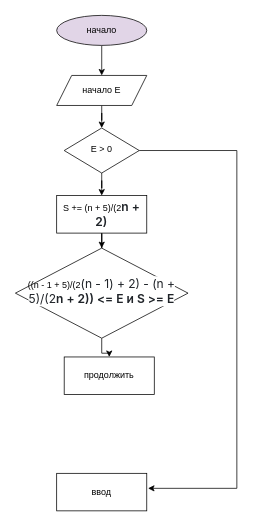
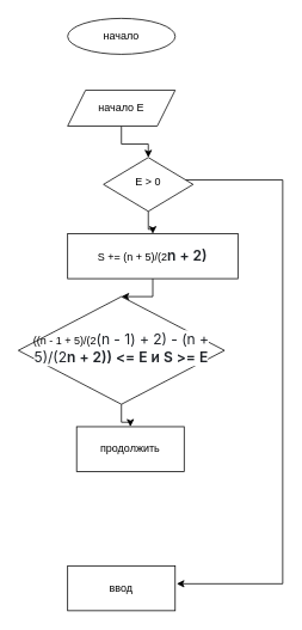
  <mxCell id="0" />
  <mxCell id="1" parent="0" />
- <mxCell id="2" style="edgeStyle=orthogonalEdgeStyle;rounded=0;orthogonalLoop=1;jettySize=auto;html=1;entryX=0.5;entryY=0;entryDx=0;entryDy=0;" edge="1" parent="1" source="3" target="5"><mxGeometry relative="1" as="geometry" /></mxCell>
- <mxCell id="3" value="начало" style="ellipse;whiteSpace=wrap;html=1;fillColor=#e1d5e7;" vertex="1" parent="1"><mxGeometry x="75" y="20" width="120" height="40" as="geometry" /></mxCell>
+ <mxCell id="3" value="начало" style="ellipse;whiteSpace=wrap;html=1;" vertex="1" parent="1"><mxGeometry x="75" y="20" width="120" height="40" as="geometry" /></mxCell>
  <mxCell id="4" style="edgeStyle=orthogonalEdgeStyle;rounded=0;orthogonalLoop=1;jettySize=auto;html=1;entryX=0.5;entryY=0;entryDx=0;entryDy=0;" edge="1" parent="1" source="5" target="8"><mxGeometry relative="1" as="geometry" /></mxCell>
  <mxCell id="5" value="начало E" style="shape=parallelogram;perimeter=parallelogramPerimeter;whiteSpace=wrap;html=1;fixedSize=1;" vertex="1" parent="1"><mxGeometry x="75" y="100" width="120" height="40" as="geometry" /></mxCell>
  <mxCell id="6" style="edgeStyle=orthogonalEdgeStyle;rounded=0;orthogonalLoop=1;jettySize=auto;html=1;entryX=0.5;entryY=0;entryDx=0;entryDy=0;" edge="1" parent="1" source="8" target="10"><mxGeometry relative="1" as="geometry" /></mxCell>
  <mxCell id="7" style="edgeStyle=orthogonalEdgeStyle;rounded=0;orthogonalLoop=1;jettySize=auto;html=1;entryX=1.014;entryY=0.4;entryDx=0;entryDy=0;entryPerimeter=0;" edge="1" parent="1" source="8" target="14"><mxGeometry relative="1" as="geometry"><mxPoint x="305" y="650" as="targetPoint" /><Array as="points"><mxPoint x="315" y="200" /><mxPoint x="315" y="650" /></Array></mxGeometry></mxCell>
- <mxCell id="8" value="E &amp;gt; 0" style="rhombus;whiteSpace=wrap;html=1;shadow=0;fontFamily=Helvetica;fontSize=12;align=center;strokeWidth=1;spacing=6;spacingTop=-4;" vertex="1" parent="1"><mxGeometry x="85" y="170" width="100" height="60" as="geometry" /></mxCell>
+ <mxCell id="8" value="E &amp;gt; 0" style="rhombus;whiteSpace=wrap;html=1;shadow=0;fontFamily=Helvetica;fontSize=12;align=center;strokeWidth=1;spacing=6;spacingTop=-4;" vertex="1" parent="1"><mxGeometry x="115" y="175" width="100" height="60" as="geometry" /></mxCell>
  <mxCell id="9" style="edgeStyle=orthogonalEdgeStyle;rounded=0;orthogonalLoop=1;jettySize=auto;html=1;entryX=0.5;entryY=0;entryDx=0;entryDy=0;" edge="1" parent="1" source="10" target="12"><mxGeometry relative="1" as="geometry" /></mxCell>
- <mxCell id="10" value="S += (n + 5)/(2&lt;span style=&quot;box-sizing: border-box; font-weight: var(--base-text-weight-semibold, 600); color: rgb(31, 35, 40); font-family: -apple-system, BlinkMacSystemFont, &amp;quot;Segoe UI&amp;quot;, &amp;quot;Noto Sans&amp;quot;, Helvetica, Arial, sans-serif, &amp;quot;Apple Color Emoji&amp;quot;, &amp;quot;Segoe UI Emoji&amp;quot;; font-size: 16px; text-align: start; background-color: rgb(255, 255, 255);&quot;&gt;n + 2)&lt;/span&gt;" style="rounded=0;whiteSpace=wrap;html=1;" vertex="1" parent="1"><mxGeometry x="75" y="260" width="120" height="50" as="geometry" /></mxCell>
+ <mxCell id="10" value="S += (n + 5)/(2&lt;span style=&quot;box-sizing: border-box; font-weight: var(--base-text-weight-semibold, 600); color: rgb(31, 35, 40); font-family: -apple-system, BlinkMacSystemFont, &amp;quot;Segoe UI&amp;quot;, &amp;quot;Noto Sans&amp;quot;, Helvetica, Arial, sans-serif, &amp;quot;Apple Color Emoji&amp;quot;, &amp;quot;Segoe UI Emoji&amp;quot;; font-size: 16px; text-align: start; background-color: rgb(255, 255, 255);&quot;&gt;n + 2)&lt;/span&gt;" style="rounded=0;whiteSpace=wrap;html=1;" vertex="1" parent="1"><mxGeometry x="75" y="260" width="190" height="50" as="geometry" /></mxCell>
  <mxCell id="11" style="edgeStyle=orthogonalEdgeStyle;rounded=0;orthogonalLoop=1;jettySize=auto;html=1;entryX=0.5;entryY=0;entryDx=0;entryDy=0;" edge="1" parent="1" source="12" target="13"><mxGeometry relative="1" as="geometry" /></mxCell>
  <mxCell id="12" value="((n - 1 + 5)/(2&lt;span style=&quot;color: rgb(31, 35, 40); font-family: -apple-system, BlinkMacSystemFont, &amp;quot;Segoe UI&amp;quot;, &amp;quot;Noto Sans&amp;quot;, Helvetica, Arial, sans-serif, &amp;quot;Apple Color Emoji&amp;quot;, &amp;quot;Segoe UI Emoji&amp;quot;; font-size: 16px; text-align: start; background-color: rgb(255, 255, 255);&quot;&gt;(n - 1) + 2) - (n + 5)/(2&lt;/span&gt;&lt;span style=&quot;box-sizing: border-box; font-weight: var(--base-text-weight-semibold, 600); color: rgb(31, 35, 40); font-family: -apple-system, BlinkMacSystemFont, &amp;quot;Segoe UI&amp;quot;, &amp;quot;Noto Sans&amp;quot;, Helvetica, Arial, sans-serif, &amp;quot;Apple Color Emoji&amp;quot;, &amp;quot;Segoe UI Emoji&amp;quot;; font-size: 16px; text-align: start; background-color: rgb(255, 255, 255);&quot;&gt;n + 2)) &amp;lt;= E и S &amp;gt;= E&lt;/span&gt;" style="rhombus;whiteSpace=wrap;html=1;shadow=0;fontFamily=Helvetica;fontSize=12;align=center;strokeWidth=1;spacing=6;spacingTop=-4;" vertex="1" parent="1"><mxGeometry x="20" y="330" width="230" height="120" as="geometry" /></mxCell>
  <mxCell id="13" value="продолжить" style="rounded=0;whiteSpace=wrap;html=1;" vertex="1" parent="1"><mxGeometry x="85" y="475" width="120" height="50" as="geometry" /></mxCell>
  <mxCell id="14" value="ввод" style="rounded=0;whiteSpace=wrap;html=1;" vertex="1" parent="1"><mxGeometry x="75" y="630" width="120" height="50" as="geometry" /></mxCell>
